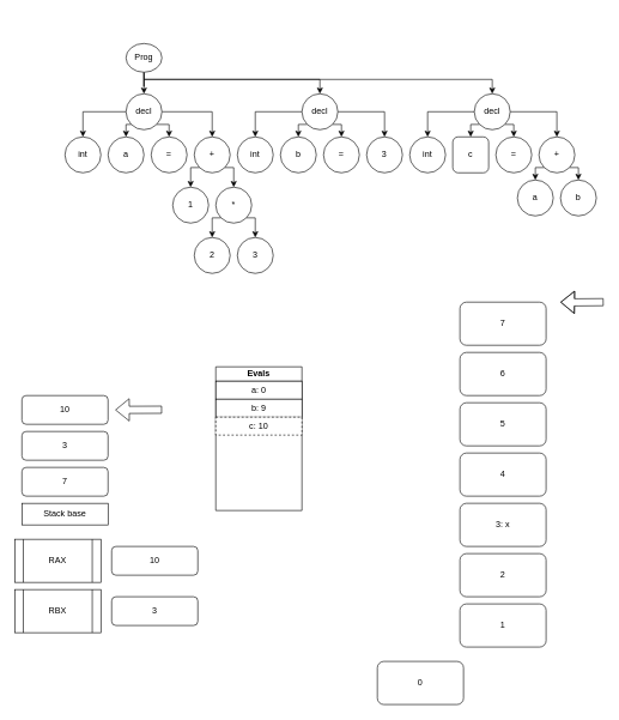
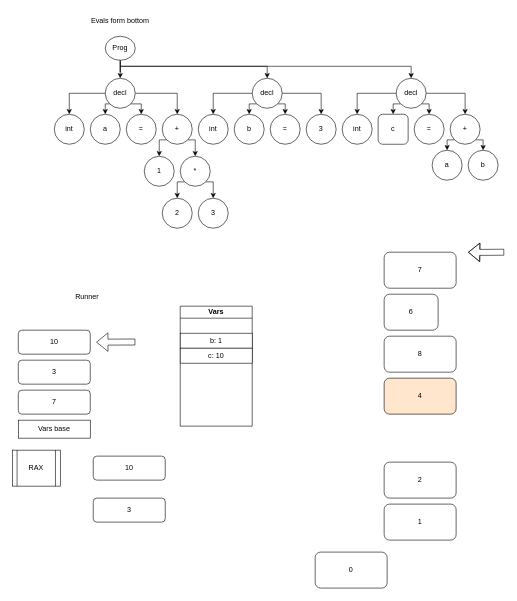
  <mxCell id="0" />
  <mxCell id="1" parent="0" />
  <mxCell id="2" value="" style="edgeStyle=orthogonalEdgeStyle;rounded=0;orthogonalLoop=1;jettySize=auto;html=1;" parent="1" source="5" target="10" edge="1"><mxGeometry relative="1" as="geometry" /></mxCell>
  <mxCell id="3" style="edgeStyle=orthogonalEdgeStyle;rounded=0;orthogonalLoop=1;jettySize=auto;html=1;exitX=0.5;exitY=1;exitDx=0;exitDy=0;entryX=0.5;entryY=0;entryDx=0;entryDy=0;" parent="1" source="5" target="38" edge="1"><mxGeometry relative="1" as="geometry"><Array as="points"><mxPoint x="445" y="110" /></Array></mxGeometry></mxCell>
  <mxCell id="4" style="edgeStyle=orthogonalEdgeStyle;rounded=0;orthogonalLoop=1;jettySize=auto;html=1;exitX=0.5;exitY=1;exitDx=0;exitDy=0;entryX=0.5;entryY=0;entryDx=0;entryDy=0;" parent="1" source="5" target="47" edge="1"><mxGeometry relative="1" as="geometry"><Array as="points"><mxPoint x="685" y="110" /></Array></mxGeometry></mxCell>
  <mxCell id="5" value="Prog" style="ellipse;whiteSpace=wrap;html=1;aspect=fixed;" parent="1" vertex="1"><mxGeometry x="175" y="60" width="50" height="40" as="geometry" /></mxCell>
  <mxCell id="6" style="edgeStyle=orthogonalEdgeStyle;rounded=0;orthogonalLoop=1;jettySize=auto;html=1;exitX=0;exitY=1;exitDx=0;exitDy=0;entryX=0.5;entryY=0;entryDx=0;entryDy=0;" parent="1" source="10" target="12" edge="1"><mxGeometry relative="1" as="geometry" /></mxCell>
  <mxCell id="7" style="edgeStyle=orthogonalEdgeStyle;rounded=0;orthogonalLoop=1;jettySize=auto;html=1;exitX=0;exitY=0.5;exitDx=0;exitDy=0;entryX=0.5;entryY=0;entryDx=0;entryDy=0;" parent="1" source="10" target="11" edge="1"><mxGeometry relative="1" as="geometry" /></mxCell>
  <mxCell id="8" style="edgeStyle=orthogonalEdgeStyle;rounded=0;orthogonalLoop=1;jettySize=auto;html=1;exitX=1;exitY=1;exitDx=0;exitDy=0;entryX=0.5;entryY=0;entryDx=0;entryDy=0;" parent="1" source="10" target="13" edge="1"><mxGeometry relative="1" as="geometry" /></mxCell>
  <mxCell id="9" style="edgeStyle=orthogonalEdgeStyle;rounded=0;orthogonalLoop=1;jettySize=auto;html=1;exitX=1;exitY=0.5;exitDx=0;exitDy=0;entryX=0.5;entryY=0;entryDx=0;entryDy=0;" parent="1" source="10" target="16" edge="1"><mxGeometry relative="1" as="geometry" /></mxCell>
  <mxCell id="10" value="decl" style="ellipse;whiteSpace=wrap;html=1;" parent="1" vertex="1"><mxGeometry x="175" y="130" width="50" height="50" as="geometry" /></mxCell>
  <mxCell id="11" value="int" style="ellipse;whiteSpace=wrap;html=1;aspect=fixed;" parent="1" vertex="1"><mxGeometry x="90" y="190" width="50" height="50" as="geometry" /></mxCell>
  <mxCell id="12" value="a" style="ellipse;whiteSpace=wrap;html=1;aspect=fixed;" parent="1" vertex="1"><mxGeometry x="150" y="190" width="50" height="50" as="geometry" /></mxCell>
  <mxCell id="13" value="=" style="ellipse;whiteSpace=wrap;html=1;aspect=fixed;" parent="1" vertex="1"><mxGeometry x="210" y="190" width="50" height="50" as="geometry" /></mxCell>
  <mxCell id="14" style="edgeStyle=orthogonalEdgeStyle;rounded=0;orthogonalLoop=1;jettySize=auto;html=1;exitX=0;exitY=1;exitDx=0;exitDy=0;entryX=0.5;entryY=0;entryDx=0;entryDy=0;" parent="1" source="16" target="17" edge="1"><mxGeometry relative="1" as="geometry" /></mxCell>
  <mxCell id="15" style="edgeStyle=orthogonalEdgeStyle;rounded=0;orthogonalLoop=1;jettySize=auto;html=1;exitX=1;exitY=1;exitDx=0;exitDy=0;entryX=0.5;entryY=0;entryDx=0;entryDy=0;" parent="1" source="16" target="20" edge="1"><mxGeometry relative="1" as="geometry" /></mxCell>
  <mxCell id="16" value="+" style="ellipse;whiteSpace=wrap;html=1;aspect=fixed;" parent="1" vertex="1"><mxGeometry x="270" y="190" width="50" height="50" as="geometry" /></mxCell>
  <mxCell id="17" value="1" style="ellipse;whiteSpace=wrap;html=1;aspect=fixed;" parent="1" vertex="1"><mxGeometry x="240" y="260" width="50" height="50" as="geometry" /></mxCell>
  <mxCell id="18" style="edgeStyle=orthogonalEdgeStyle;rounded=0;orthogonalLoop=1;jettySize=auto;html=1;exitX=0;exitY=1;exitDx=0;exitDy=0;entryX=0.5;entryY=0;entryDx=0;entryDy=0;" parent="1" source="20" target="21" edge="1"><mxGeometry relative="1" as="geometry" /></mxCell>
  <mxCell id="19" style="edgeStyle=orthogonalEdgeStyle;rounded=0;orthogonalLoop=1;jettySize=auto;html=1;exitX=1;exitY=1;exitDx=0;exitDy=0;entryX=0.5;entryY=0;entryDx=0;entryDy=0;" parent="1" source="20" target="22" edge="1"><mxGeometry relative="1" as="geometry" /></mxCell>
  <mxCell id="20" value="*" style="ellipse;whiteSpace=wrap;html=1;aspect=fixed;" parent="1" vertex="1"><mxGeometry x="300" y="260" width="50" height="50" as="geometry" /></mxCell>
  <mxCell id="21" value="2" style="ellipse;whiteSpace=wrap;html=1;aspect=fixed;" parent="1" vertex="1"><mxGeometry x="270" y="330" width="50" height="50" as="geometry" /></mxCell>
  <mxCell id="22" value="3" style="ellipse;whiteSpace=wrap;html=1;aspect=fixed;" parent="1" vertex="1"><mxGeometry x="330" y="330" width="50" height="50" as="geometry" /></mxCell>
+ <mxCell id="23" value="Evals form bottom" style="text;html=1;strokeColor=none;fillColor=none;align=center;verticalAlign=middle;whiteSpace=wrap;rounded=0;" parent="1" vertex="1"><mxGeometry x="125" y="20" width="150" height="30" as="geometry" /></mxCell>
+ <mxCell id="24" value="Runner" style="text;html=1;strokeColor=none;fillColor=none;align=center;verticalAlign=middle;whiteSpace=wrap;rounded=0;" parent="1" vertex="1"><mxGeometry x="115" y="480" width="60" height="30" as="geometry" /></mxCell>
  <mxCell id="25" value="" style="shape=flexArrow;endArrow=classic;html=1;rounded=0;" parent="1" edge="1"><mxGeometry width="50" height="50" relative="1" as="geometry"><mxPoint x="225" y="569.7" as="sourcePoint" /><mxPoint x="160" y="569.99" as="targetPoint" /><Array as="points" /></mxGeometry></mxCell>
- <mxCell id="26" value="Stack base" style="rounded=0;whiteSpace=wrap;html=1;" parent="1" vertex="1"><mxGeometry x="30" y="700" width="120" height="30" as="geometry" /></mxCell>
+ <mxCell id="26" value="Vars base" style="rounded=0;whiteSpace=wrap;html=1;" parent="1" vertex="1"><mxGeometry x="30" y="700" width="120" height="30" as="geometry" /></mxCell>
  <mxCell id="27" style="edgeStyle=orthogonalEdgeStyle;rounded=0;orthogonalLoop=1;jettySize=auto;html=1;exitX=0.5;exitY=1;exitDx=0;exitDy=0;" parent="1" source="26" target="26" edge="1"><mxGeometry relative="1" as="geometry" /></mxCell>
  <mxCell id="28" value="7" style="rounded=1;whiteSpace=wrap;html=1;" parent="1" vertex="1"><mxGeometry x="30" y="650" width="120" height="40" as="geometry" /></mxCell>
- <mxCell id="29" value="Evals" style="swimlane;whiteSpace=wrap;html=1;startSize=20;" parent="1" vertex="1"><mxGeometry x="300" y="510" width="120" height="200" as="geometry"><mxRectangle x="320" y="530" width="70" height="30" as="alternateBounds" /></mxGeometry></mxCell>
- <mxCell id="30" value="a: 0" style="rounded=0;whiteSpace=wrap;html=1;" parent="29" vertex="1"><mxGeometry y="20" width="120" height="25" as="geometry" /></mxCell>
- <mxCell id="31" value="b: 9" style="rounded=0;whiteSpace=wrap;html=1;" parent="29" vertex="1"><mxGeometry y="45" width="120" height="25" as="geometry" /></mxCell>
- <mxCell id="32" value="c: 10" style="rounded=0;whiteSpace=wrap;html=1;dashed=1;" parent="29" vertex="1"><mxGeometry y="70" width="120" height="25" as="geometry" /></mxCell>
+ <mxCell id="29" value="Vars" style="swimlane;whiteSpace=wrap;html=1;startSize=20;" parent="1" vertex="1"><mxGeometry x="300" y="510" width="120" height="200" as="geometry"><mxRectangle x="320" y="530" width="70" height="30" as="alternateBounds" /></mxGeometry></mxCell>
+ <mxCell id="31" value="b: 1" style="rounded=0;whiteSpace=wrap;html=1;" parent="29" vertex="1"><mxGeometry y="45" width="120" height="25" as="geometry" /></mxCell>
+ <mxCell id="32" value="c: 10" style="rounded=0;whiteSpace=wrap;html=1;" parent="29" vertex="1"><mxGeometry y="70" width="120" height="25" as="geometry" /></mxCell>
  <mxCell id="33" value="3" style="rounded=1;whiteSpace=wrap;html=1;" parent="1" vertex="1"><mxGeometry x="30" y="600" width="120" height="40" as="geometry" /></mxCell>
  <mxCell id="34" style="edgeStyle=orthogonalEdgeStyle;rounded=0;orthogonalLoop=1;jettySize=auto;html=1;exitX=0;exitY=0.5;exitDx=0;exitDy=0;entryX=0.5;entryY=0;entryDx=0;entryDy=0;" parent="1" source="38" target="39" edge="1"><mxGeometry relative="1" as="geometry" /></mxCell>
  <mxCell id="35" style="edgeStyle=orthogonalEdgeStyle;rounded=0;orthogonalLoop=1;jettySize=auto;html=1;exitX=0;exitY=1;exitDx=0;exitDy=0;entryX=0.5;entryY=0;entryDx=0;entryDy=0;" parent="1" source="38" target="40" edge="1"><mxGeometry relative="1" as="geometry" /></mxCell>
  <mxCell id="36" style="edgeStyle=orthogonalEdgeStyle;rounded=0;orthogonalLoop=1;jettySize=auto;html=1;exitX=1;exitY=1;exitDx=0;exitDy=0;entryX=0.5;entryY=0;entryDx=0;entryDy=0;" parent="1" source="38" target="41" edge="1"><mxGeometry relative="1" as="geometry" /></mxCell>
  <mxCell id="37" style="edgeStyle=orthogonalEdgeStyle;rounded=0;orthogonalLoop=1;jettySize=auto;html=1;exitX=1;exitY=0.5;exitDx=0;exitDy=0;entryX=0.5;entryY=0;entryDx=0;entryDy=0;" parent="1" source="38" target="42" edge="1"><mxGeometry relative="1" as="geometry" /></mxCell>
  <mxCell id="38" value="decl" style="ellipse;whiteSpace=wrap;html=1;aspect=fixed;" parent="1" vertex="1"><mxGeometry x="420" y="130" width="50" height="50" as="geometry" /></mxCell>
  <mxCell id="39" value="int" style="ellipse;whiteSpace=wrap;html=1;aspect=fixed;" parent="1" vertex="1"><mxGeometry x="330" y="190" width="50" height="50" as="geometry" /></mxCell>
  <mxCell id="40" value="b" style="ellipse;whiteSpace=wrap;html=1;aspect=fixed;" parent="1" vertex="1"><mxGeometry x="390" y="190" width="50" height="50" as="geometry" /></mxCell>
  <mxCell id="41" value="=" style="ellipse;whiteSpace=wrap;html=1;aspect=fixed;" parent="1" vertex="1"><mxGeometry x="450" y="190" width="50" height="50" as="geometry" /></mxCell>
  <mxCell id="42" value="3" style="ellipse;whiteSpace=wrap;html=1;aspect=fixed;" parent="1" vertex="1"><mxGeometry x="510" y="190" width="50" height="50" as="geometry" /></mxCell>
  <mxCell id="43" style="edgeStyle=orthogonalEdgeStyle;rounded=0;orthogonalLoop=1;jettySize=auto;html=1;exitX=0;exitY=0.5;exitDx=0;exitDy=0;entryX=0.5;entryY=0;entryDx=0;entryDy=0;" parent="1" source="47" target="48" edge="1"><mxGeometry relative="1" as="geometry" /></mxCell>
  <mxCell id="44" style="edgeStyle=orthogonalEdgeStyle;rounded=0;orthogonalLoop=1;jettySize=auto;html=1;exitX=0;exitY=1;exitDx=0;exitDy=0;entryX=0.5;entryY=0;entryDx=0;entryDy=0;" parent="1" source="47" target="49" edge="1"><mxGeometry relative="1" as="geometry" /></mxCell>
  <mxCell id="45" style="edgeStyle=orthogonalEdgeStyle;rounded=0;orthogonalLoop=1;jettySize=auto;html=1;exitX=1;exitY=1;exitDx=0;exitDy=0;entryX=0.5;entryY=0;entryDx=0;entryDy=0;" parent="1" source="47" target="50" edge="1"><mxGeometry relative="1" as="geometry" /></mxCell>
  <mxCell id="46" style="edgeStyle=orthogonalEdgeStyle;rounded=0;orthogonalLoop=1;jettySize=auto;html=1;exitX=1;exitY=0.5;exitDx=0;exitDy=0;entryX=0.5;entryY=0;entryDx=0;entryDy=0;" parent="1" source="47" target="53" edge="1"><mxGeometry relative="1" as="geometry" /></mxCell>
  <mxCell id="47" value="decl" style="ellipse;whiteSpace=wrap;html=1;aspect=fixed;" parent="1" vertex="1"><mxGeometry x="660" y="130" width="50" height="50" as="geometry" /></mxCell>
  <mxCell id="48" value="int" style="ellipse;whiteSpace=wrap;html=1;aspect=fixed;" parent="1" vertex="1"><mxGeometry x="570" y="190" width="50" height="50" as="geometry" /></mxCell>
  <mxCell id="49" value="c" style="whiteSpace=wrap;html=1;aspect=fixed;rounded=1;" parent="1" vertex="1"><mxGeometry x="630" y="190" width="50" height="50" as="geometry" /></mxCell>
  <mxCell id="50" value="=" style="ellipse;whiteSpace=wrap;html=1;aspect=fixed;" parent="1" vertex="1"><mxGeometry x="690" y="190" width="50" height="50" as="geometry" /></mxCell>
  <mxCell id="51" style="edgeStyle=orthogonalEdgeStyle;rounded=0;orthogonalLoop=1;jettySize=auto;html=1;exitX=0;exitY=1;exitDx=0;exitDy=0;entryX=0.5;entryY=0;entryDx=0;entryDy=0;" edge="1" parent="1" source="53" target="54"><mxGeometry relative="1" as="geometry" /></mxCell>
  <mxCell id="52" style="edgeStyle=orthogonalEdgeStyle;rounded=0;orthogonalLoop=1;jettySize=auto;html=1;exitX=1;exitY=1;exitDx=0;exitDy=0;entryX=0.5;entryY=0;entryDx=0;entryDy=0;" edge="1" parent="1" source="53" target="55"><mxGeometry relative="1" as="geometry" /></mxCell>
  <mxCell id="53" value="+" style="ellipse;whiteSpace=wrap;html=1;aspect=fixed;" parent="1" vertex="1"><mxGeometry x="750" y="190" width="50" height="50" as="geometry" /></mxCell>
  <mxCell id="54" value="a" style="ellipse;whiteSpace=wrap;html=1;aspect=fixed;" parent="1" vertex="1"><mxGeometry x="720" y="250" width="50" height="50" as="geometry" /></mxCell>
  <mxCell id="55" value="b" style="ellipse;whiteSpace=wrap;html=1;aspect=fixed;" parent="1" vertex="1"><mxGeometry x="780" y="250" width="50" height="50" as="geometry" /></mxCell>
  <mxCell id="56" value="10" style="rounded=1;whiteSpace=wrap;html=1;" parent="1" vertex="1"><mxGeometry x="155" y="760" width="120" height="40" as="geometry" /></mxCell>
- <mxCell id="57" value="RAX" style="shape=process;whiteSpace=wrap;html=1;backgroundOutline=1;" parent="1" vertex="1"><mxGeometry x="20" y="750" width="120" height="60" as="geometry" /></mxCell>
- <mxCell id="58" value="RBX" style="shape=process;whiteSpace=wrap;html=1;backgroundOutline=1;" parent="1" vertex="1"><mxGeometry x="20" y="820" width="120" height="60" as="geometry" /></mxCell>
+ <mxCell id="57" value="RAX" style="shape=process;whiteSpace=wrap;html=1;backgroundOutline=1;" parent="1" vertex="1"><mxGeometry x="20" y="750" width="80" height="60" as="geometry" /></mxCell>
  <mxCell id="59" value="3" style="rounded=1;whiteSpace=wrap;html=1;" parent="1" vertex="1"><mxGeometry x="155" y="830" width="120" height="40" as="geometry" /></mxCell>
  <mxCell id="60" value="10" style="rounded=1;whiteSpace=wrap;html=1;" parent="1" vertex="1"><mxGeometry x="30" y="550" width="120" height="40" as="geometry" /></mxCell>
  <mxCell id="61" value="7" style="rounded=1;whiteSpace=wrap;html=1;" vertex="1" parent="1"><mxGeometry x="640" y="420" width="120" height="60" as="geometry" /></mxCell>
- <mxCell id="62" value="6" style="rounded=1;whiteSpace=wrap;html=1;" vertex="1" parent="1"><mxGeometry x="640" y="490" width="120" height="60" as="geometry" /></mxCell>
- <mxCell id="63" value="5" style="rounded=1;whiteSpace=wrap;html=1;" vertex="1" parent="1"><mxGeometry x="640" y="560" width="120" height="60" as="geometry" /></mxCell>
- <mxCell id="64" value="4" style="rounded=1;whiteSpace=wrap;html=1;" vertex="1" parent="1"><mxGeometry x="640" y="630" width="120" height="60" as="geometry" /></mxCell>
- <mxCell id="65" value="3: x" style="rounded=1;whiteSpace=wrap;html=1;" vertex="1" parent="1"><mxGeometry x="640" y="700" width="120" height="60" as="geometry" /></mxCell>
+ <mxCell id="62" value="6" style="rounded=1;whiteSpace=wrap;html=1;" vertex="1" parent="1"><mxGeometry x="640" y="490" width="90" height="60" as="geometry" /></mxCell>
+ <mxCell id="63" value="8" style="rounded=1;whiteSpace=wrap;html=1;" vertex="1" parent="1"><mxGeometry x="640" y="560" width="120" height="60" as="geometry" /></mxCell>
+ <mxCell id="64" value="4" style="rounded=1;whiteSpace=wrap;html=1;fillColor=#ffe6cc;" vertex="1" parent="1"><mxGeometry x="640" y="630" width="120" height="60" as="geometry" /></mxCell>
  <mxCell id="66" value="2" style="rounded=1;whiteSpace=wrap;html=1;" vertex="1" parent="1"><mxGeometry x="640" y="770" width="120" height="60" as="geometry" /></mxCell>
  <mxCell id="67" value="1" style="rounded=1;whiteSpace=wrap;html=1;" vertex="1" parent="1"><mxGeometry x="640" y="840" width="120" height="60" as="geometry" /></mxCell>
  <mxCell id="68" value="0" style="rounded=1;whiteSpace=wrap;html=1;" vertex="1" parent="1"><mxGeometry x="525" y="920" width="120" height="60" as="geometry" /></mxCell>
  <mxCell id="69" value="" style="shape=flexArrow;endArrow=classic;html=1;rounded=0;" edge="1" parent="1"><mxGeometry width="50" height="50" relative="1" as="geometry"><mxPoint x="840" y="420" as="sourcePoint" /><mxPoint x="780" y="420" as="targetPoint" /><Array as="points"><mxPoint x="805" y="420.31" /></Array></mxGeometry></mxCell>
